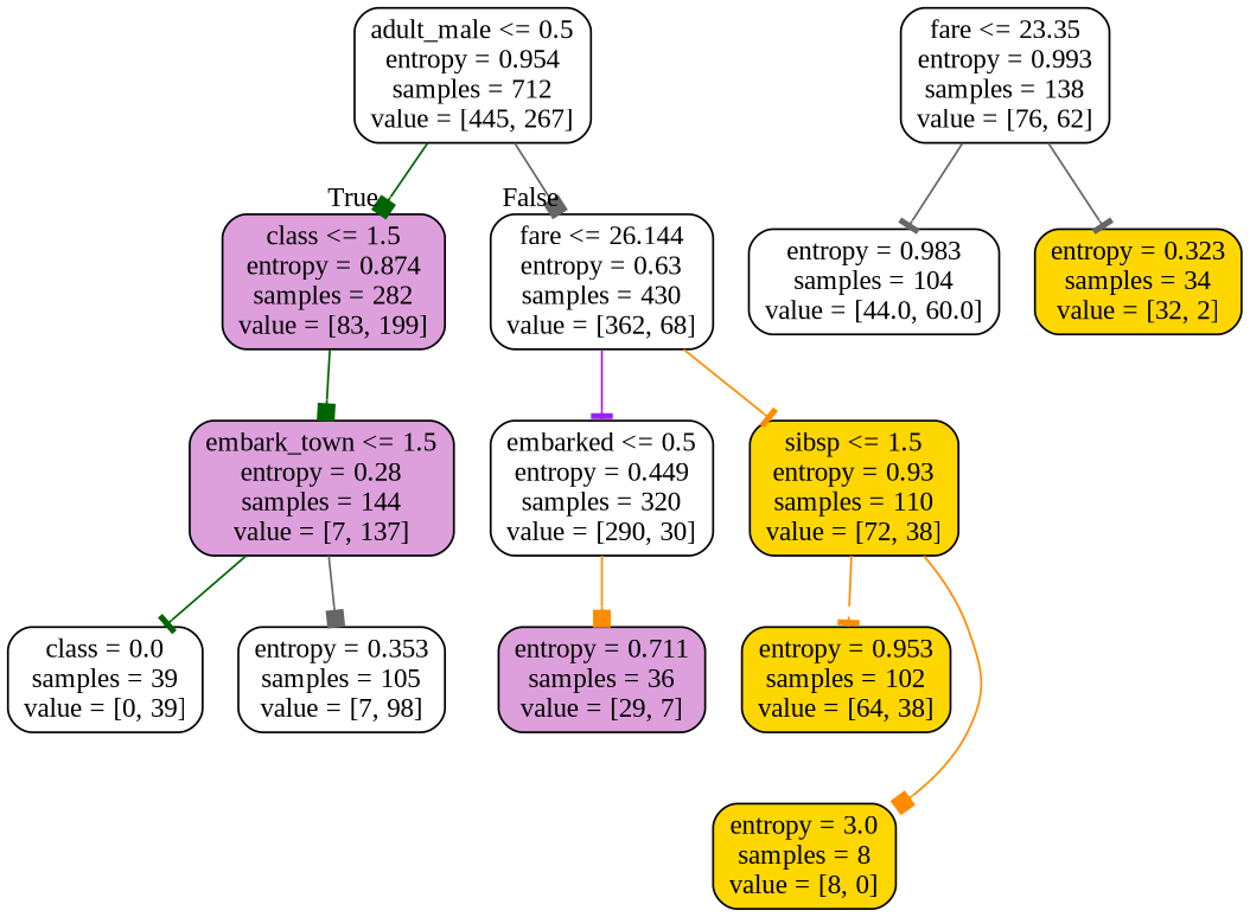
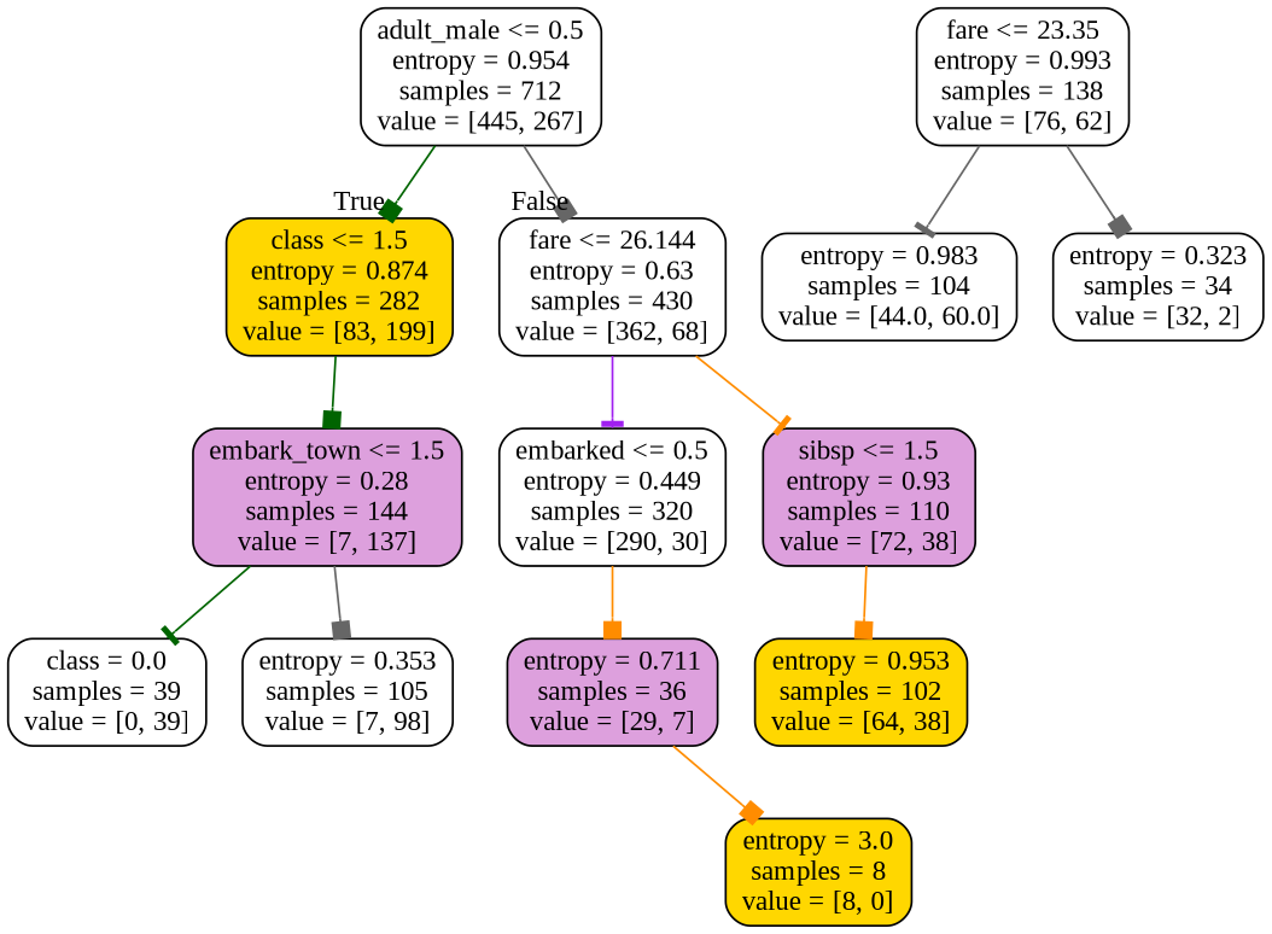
  digraph {
    fontname="Liberation Serif"
    node [color=black fillcolor=white fontname="Liberation Serif" shape=box style="filled, rounded"]
    edge [arrowhead=box color=gray40 fontname="Liberation Serif"]
    n1 [label="adult_male <= 0.5\nentropy = 0.954\nsamples = 712\nvalue = [445, 267]"]
-   n2 [fillcolor=plum label="class <= 1.5\nentropy = 0.874\nsamples = 282\nvalue = [83, 199]"]
+   n2 [fillcolor=gold label="class <= 1.5\nentropy = 0.874\nsamples = 282\nvalue = [83, 199]"]
    n3 [label="fare <= 26.144\nentropy = 0.63\nsamples = 430\nvalue = [362, 68]"]
    n4 [fillcolor=plum label="embark_town <= 1.5\nentropy = 0.28\nsamples = 144\nvalue = [7, 137]"]
    n5 [label="embarked <= 0.5\nentropy = 0.449\nsamples = 320\nvalue = [290, 30]"]
-   n6 [fillcolor=gold label="sibsp <= 1.5\nentropy = 0.93\nsamples = 110\nvalue = [72, 38]"]
+   n6 [fillcolor=plum label="sibsp <= 1.5\nentropy = 0.93\nsamples = 110\nvalue = [72, 38]"]
    n7 [label="class = 0.0\nsamples = 39\nvalue = [0, 39]"]
    n8 [label="entropy = 0.353\nsamples = 105\nvalue = [7, 98]"]
    n9 [label="fare <= 23.35\nentropy = 0.993\nsamples = 138\nvalue = [76, 62]"]
    n10 [label="entropy = 0.983\nsamples = 104\nvalue = [44.0, 60.0]"]
-   n11 [fillcolor=gold label="entropy = 0.323\nsamples = 34\nvalue = [32, 2]"]
+   n11 [label="entropy = 0.323\nsamples = 34\nvalue = [32, 2]"]
    n12 [fillcolor=plum label="entropy = 0.711\nsamples = 36\nvalue = [29, 7]"]
    n13 [fillcolor=gold label="entropy = 0.953\nsamples = 102\nvalue = [64, 38]"]
    n14 [fillcolor=gold label="entropy = 3.0\nsamples = 8\nvalue = [8, 0]"]
    n1 -> n2 [color=darkgreen headlabel=True labelangle=45 labeldistance=2.5]
    n1 -> n3 [headlabel=False labelangle=-45 labeldistance=2.5]
    n2 -> n4 [color=darkgreen]
    n3 -> n5 [arrowhead=tee color=purple]
    n3 -> n6 [arrowhead=tee color=darkorange]
    n4 -> n7 [arrowhead=tee color=darkgreen]
    n4 -> n8
    n5 -> n12 [color=darkorange]
-   n6 -> n13 [arrowhead=tee color=darkorange]
-   n6 -> n14 [color=darkorange]
+   n6 -> n13 [color=darkorange]
+   n12 -> n14 [color=darkorange]
    n9 -> n10 [arrowhead=tee]
-   n9 -> n11 [arrowhead=tee]
+   n9 -> n11
  }
